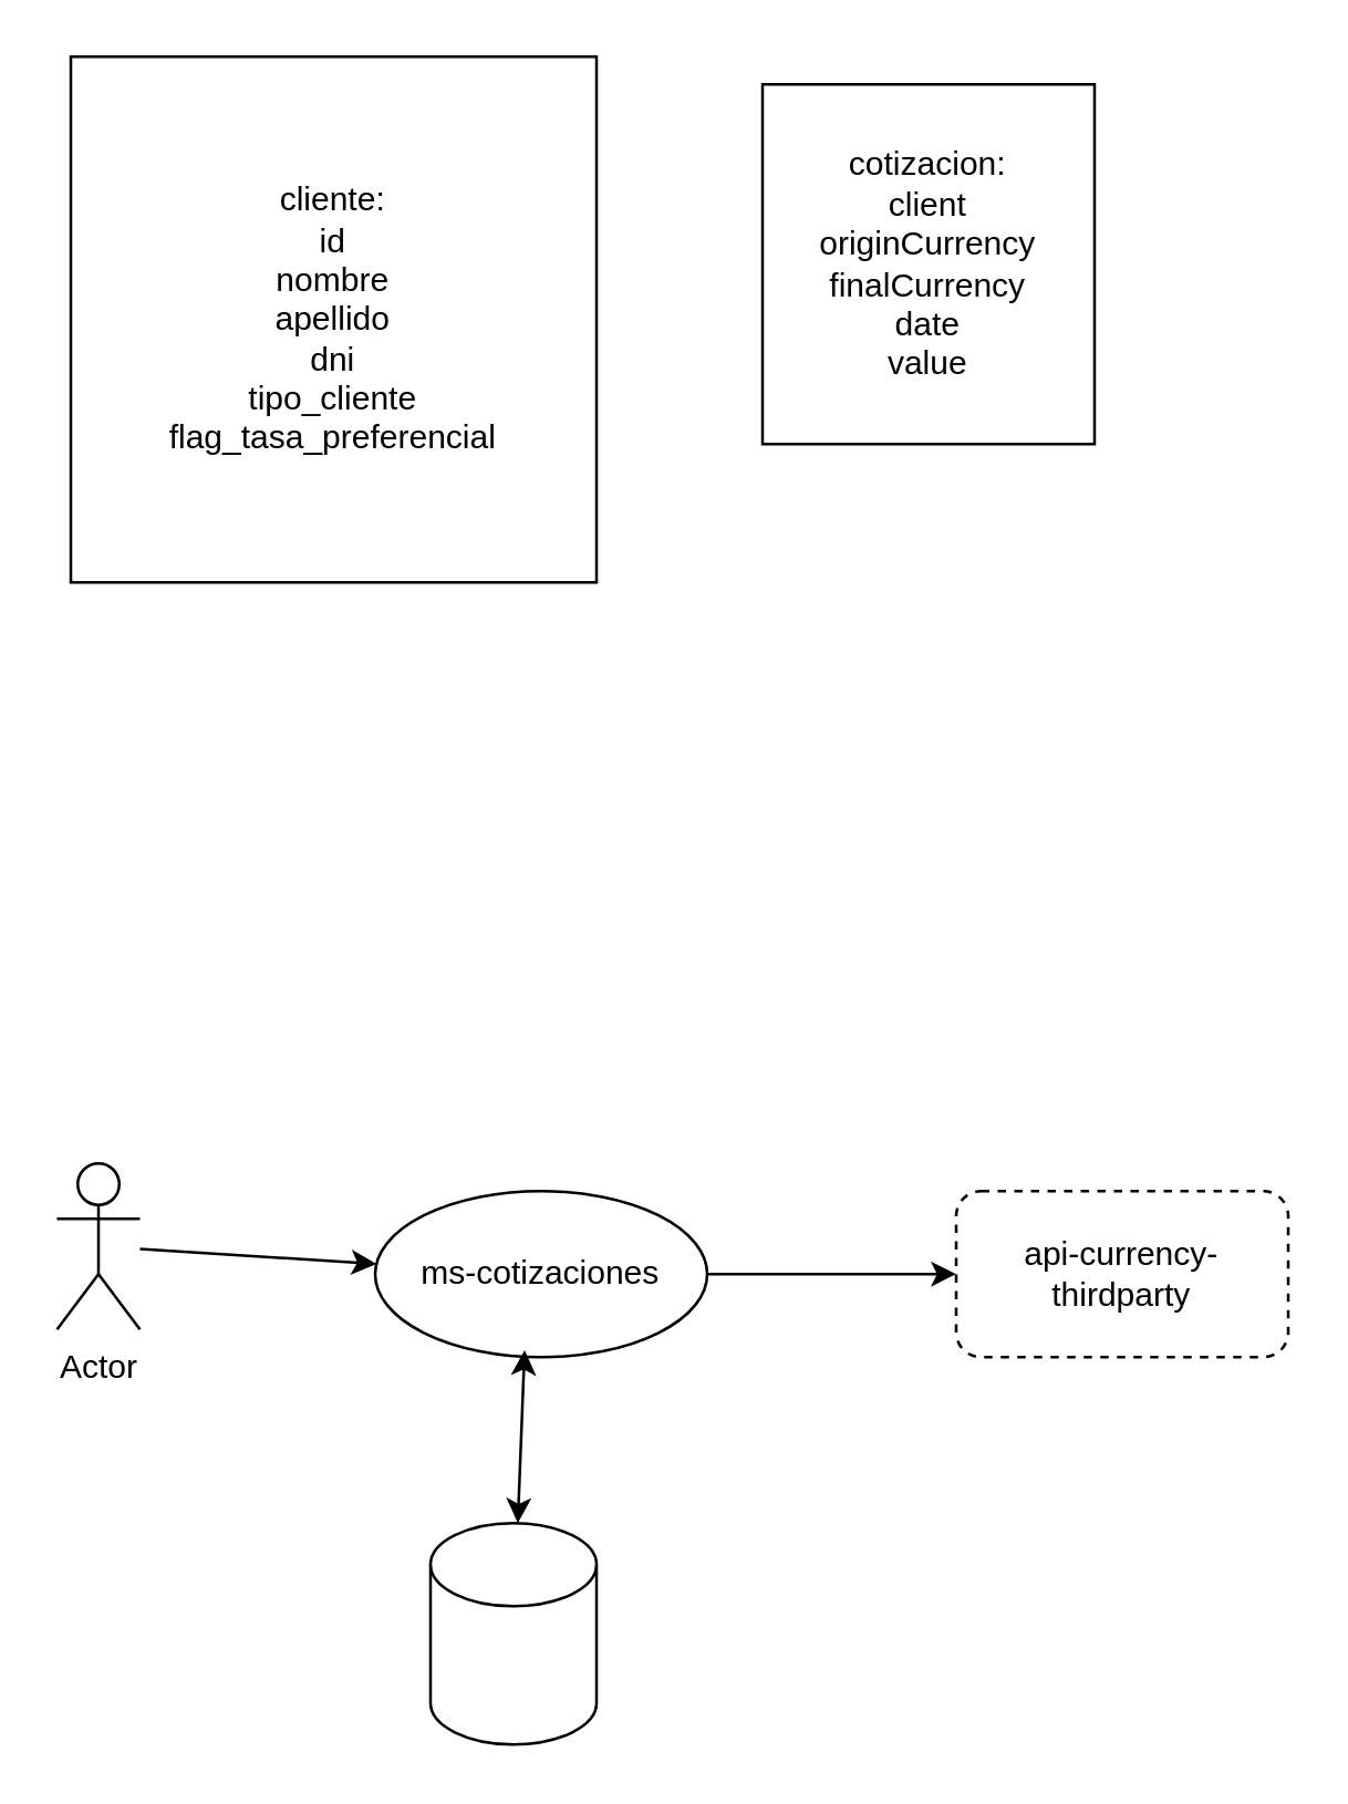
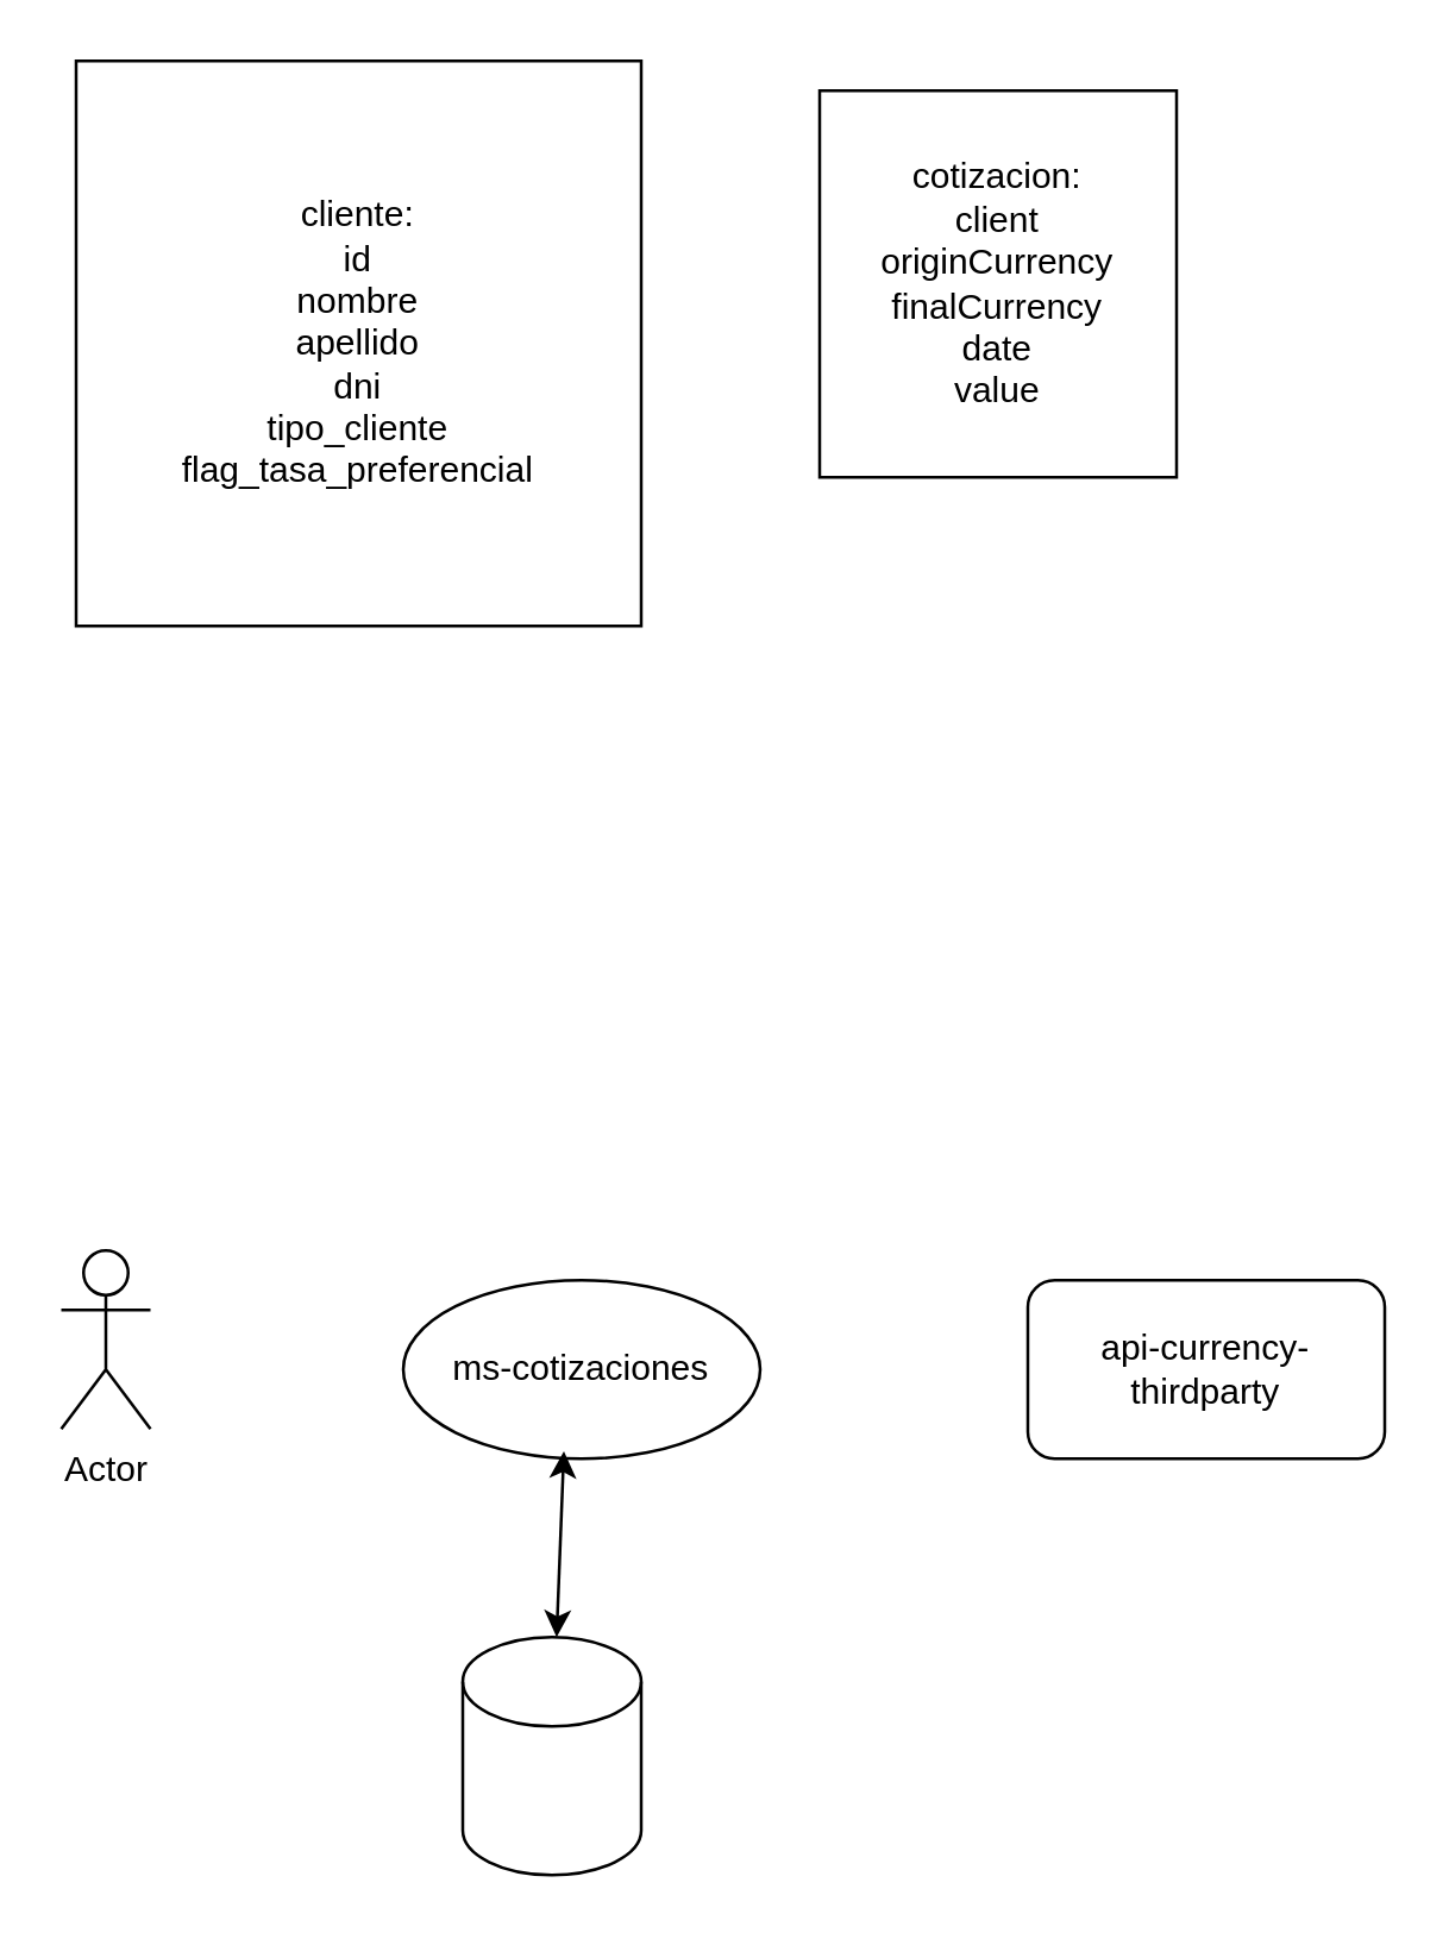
  <mxCell id="0" />
  <mxCell id="1" parent="0" />
  <mxCell id="2" value="cliente:&lt;div&gt;id&lt;/div&gt;&lt;div&gt;nombre&lt;/div&gt;&lt;div&gt;apellido&lt;br&gt;dni&lt;/div&gt;&lt;div&gt;tipo_cliente&lt;/div&gt;&lt;div&gt;flag_tasa_preferencial&lt;/div&gt;" style="rounded=0;whiteSpace=wrap;html=1;" vertex="1" parent="1"><mxGeometry x="25" y="20" width="190" height="190" as="geometry" /></mxCell>
  <mxCell id="3" value="cotizacion:&lt;div&gt;client&lt;/div&gt;&lt;div&gt;originCurrency&lt;/div&gt;&lt;div&gt;finalCurrency&lt;/div&gt;&lt;div&gt;date&lt;/div&gt;&lt;div&gt;value&lt;br&gt;&lt;/div&gt;" style="rounded=0;whiteSpace=wrap;html=1;" vertex="1" parent="1"><mxGeometry x="275" y="30" width="120" height="130" as="geometry" /></mxCell>
- <mxCell id="4" style="edgeStyle=none;html=1;" edge="1" parent="1" source="5" target="7"><mxGeometry relative="1" as="geometry" /></mxCell>
  <mxCell id="5" value="Actor" style="shape=umlActor;verticalLabelPosition=bottom;verticalAlign=top;html=1;outlineConnect=0;" vertex="1" parent="1"><mxGeometry x="20" y="420" width="30" height="60" as="geometry" /></mxCell>
- <mxCell id="6" style="edgeStyle=none;html=1;entryX=0;entryY=0.5;entryDx=0;entryDy=0;" edge="1" parent="1" source="7" target="8"><mxGeometry relative="1" as="geometry" /></mxCell>
  <mxCell id="7" value="ms-cotizaciones" style="ellipse;whiteSpace=wrap;html=1;" vertex="1" parent="1"><mxGeometry x="135" y="430" width="120" height="60" as="geometry" /></mxCell>
- <mxCell id="8" value="api-currency-thirdparty" style="rounded=1;whiteSpace=wrap;html=1;dashed=1;" vertex="1" parent="1"><mxGeometry x="345" y="430" width="120" height="60" as="geometry" /></mxCell>
+ <mxCell id="8" value="api-currency-thirdparty" style="rounded=1;whiteSpace=wrap;html=1;" vertex="1" parent="1"><mxGeometry x="345" y="430" width="120" height="60" as="geometry" /></mxCell>
  <mxCell id="9" value="" style="shape=cylinder3;whiteSpace=wrap;html=1;boundedLbl=1;backgroundOutline=1;size=15;" vertex="1" parent="1"><mxGeometry x="155" y="550" width="60" height="80" as="geometry" /></mxCell>
  <mxCell id="10" style="edgeStyle=none;html=1;entryX=0.45;entryY=0.958;entryDx=0;entryDy=0;entryPerimeter=0;startArrow=classic;startFill=1;" edge="1" parent="1" source="9" target="7"><mxGeometry relative="1" as="geometry" /></mxCell>
